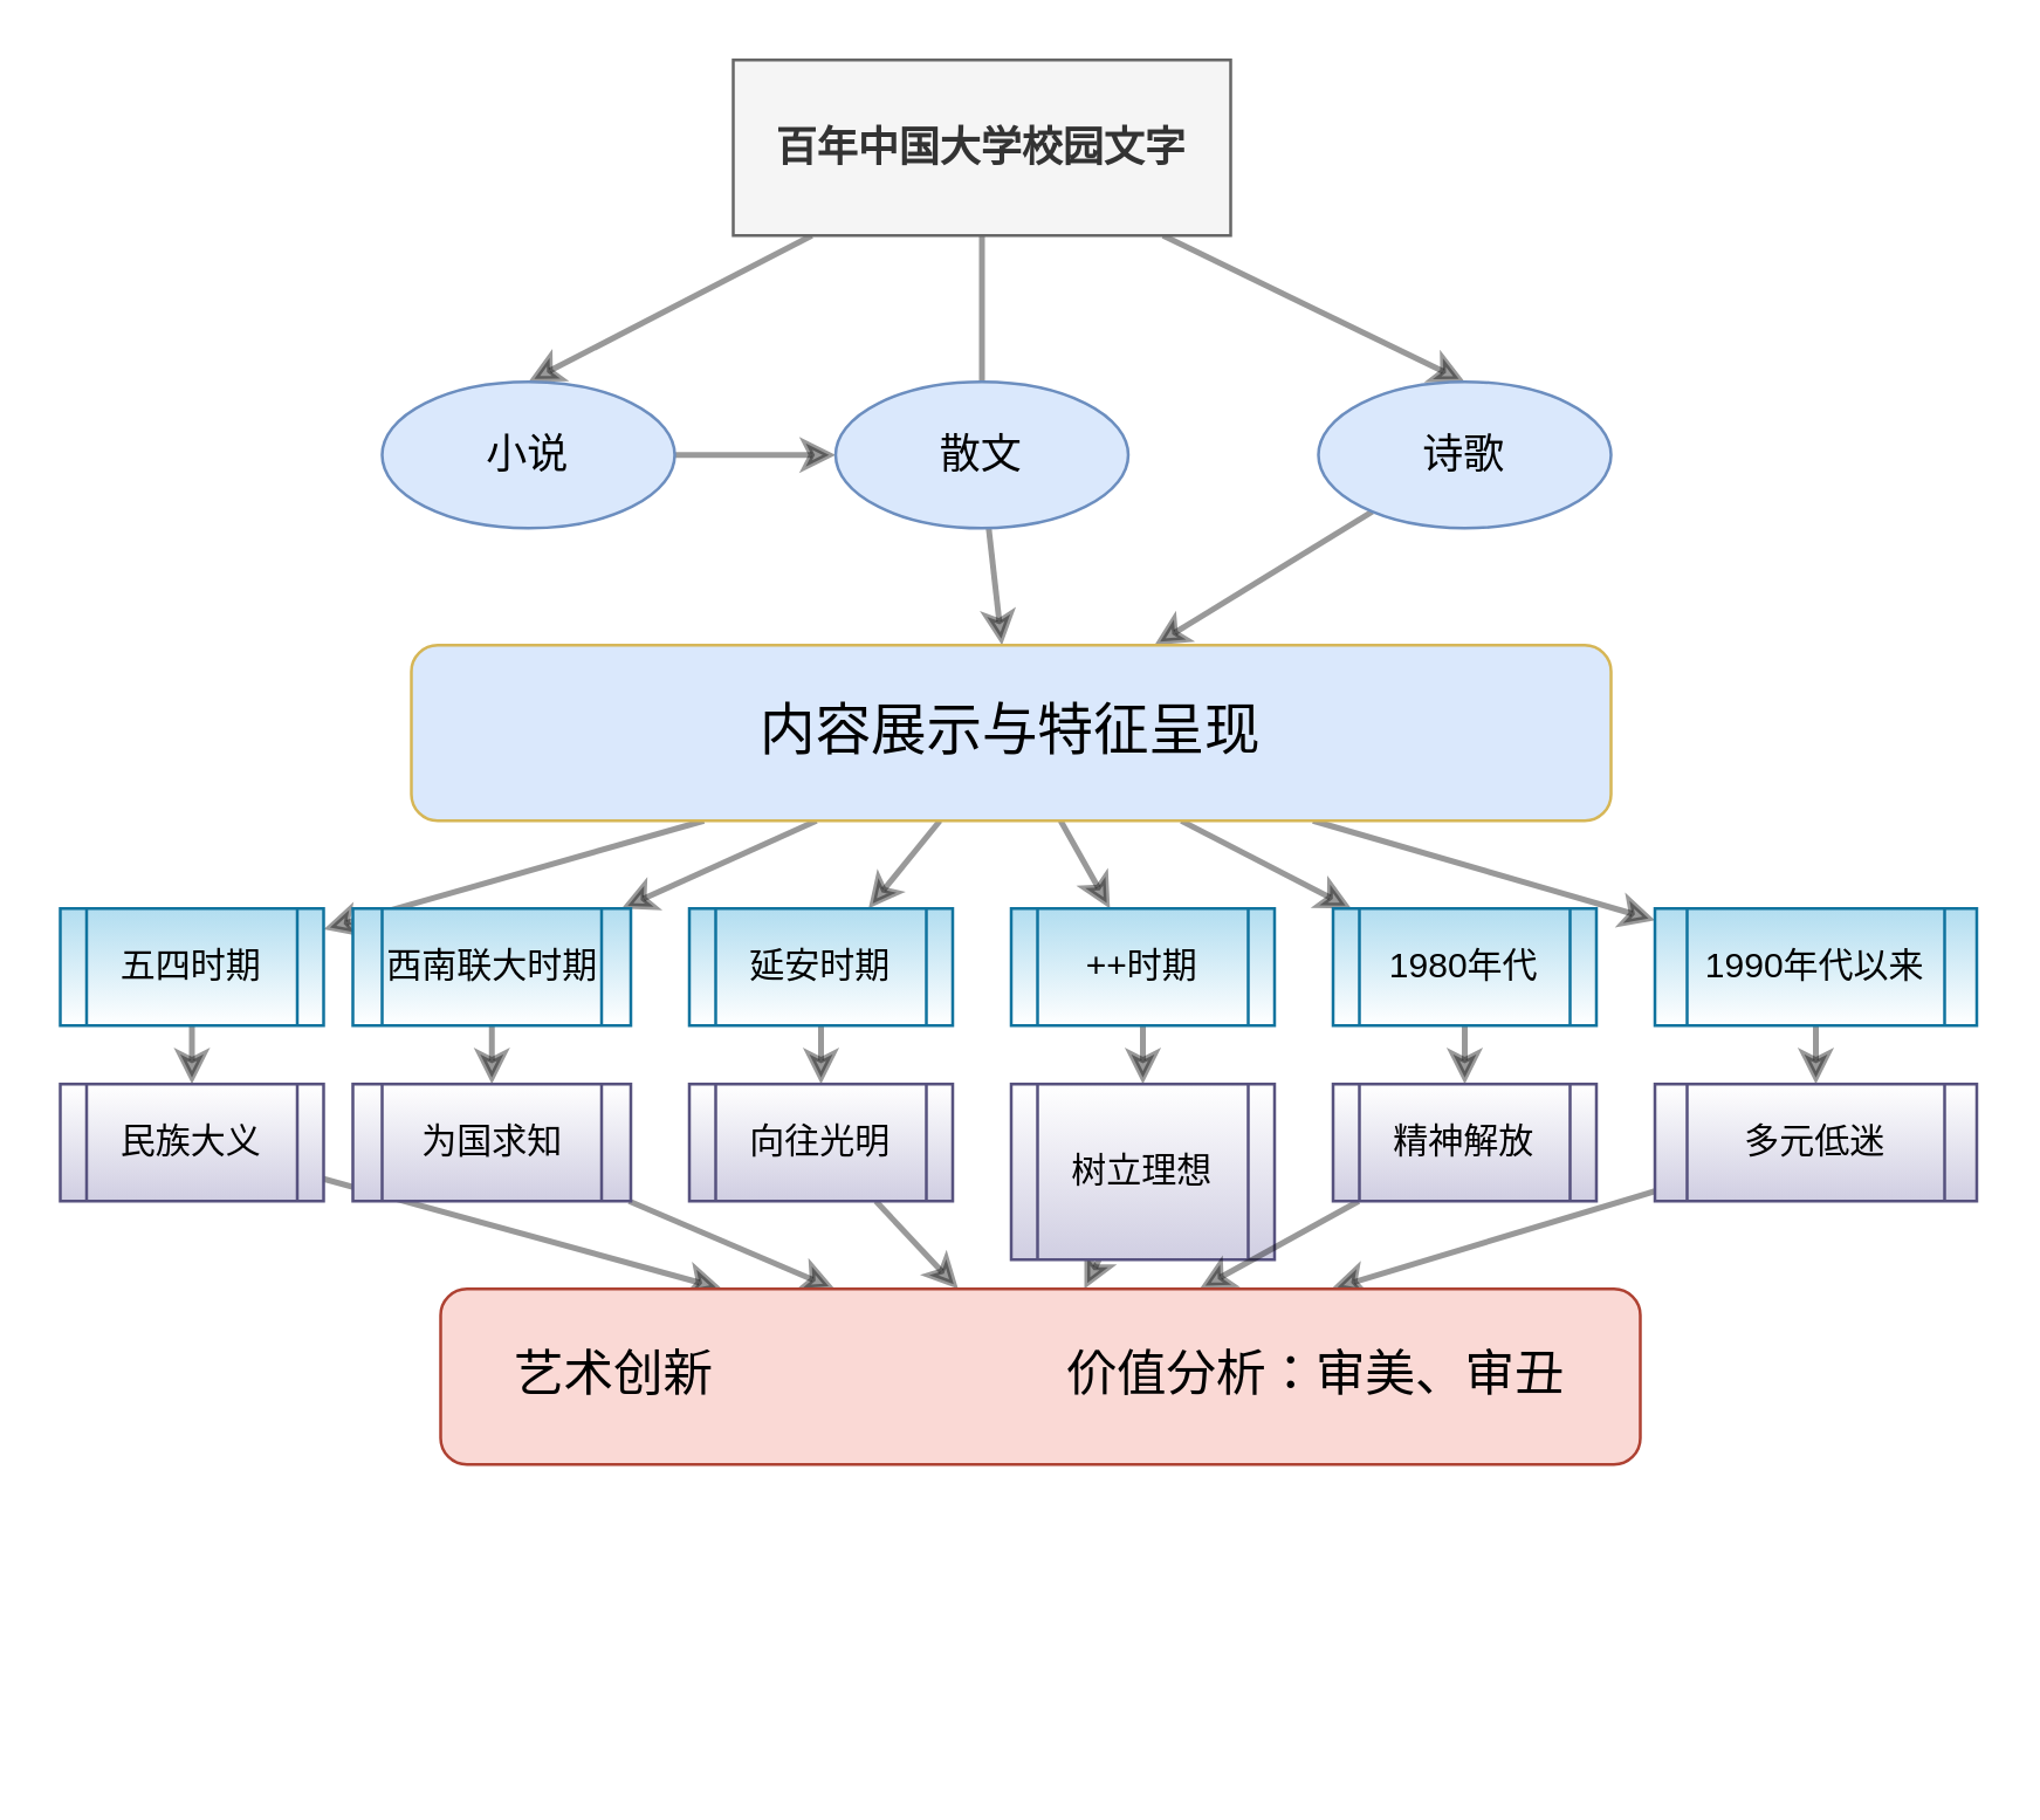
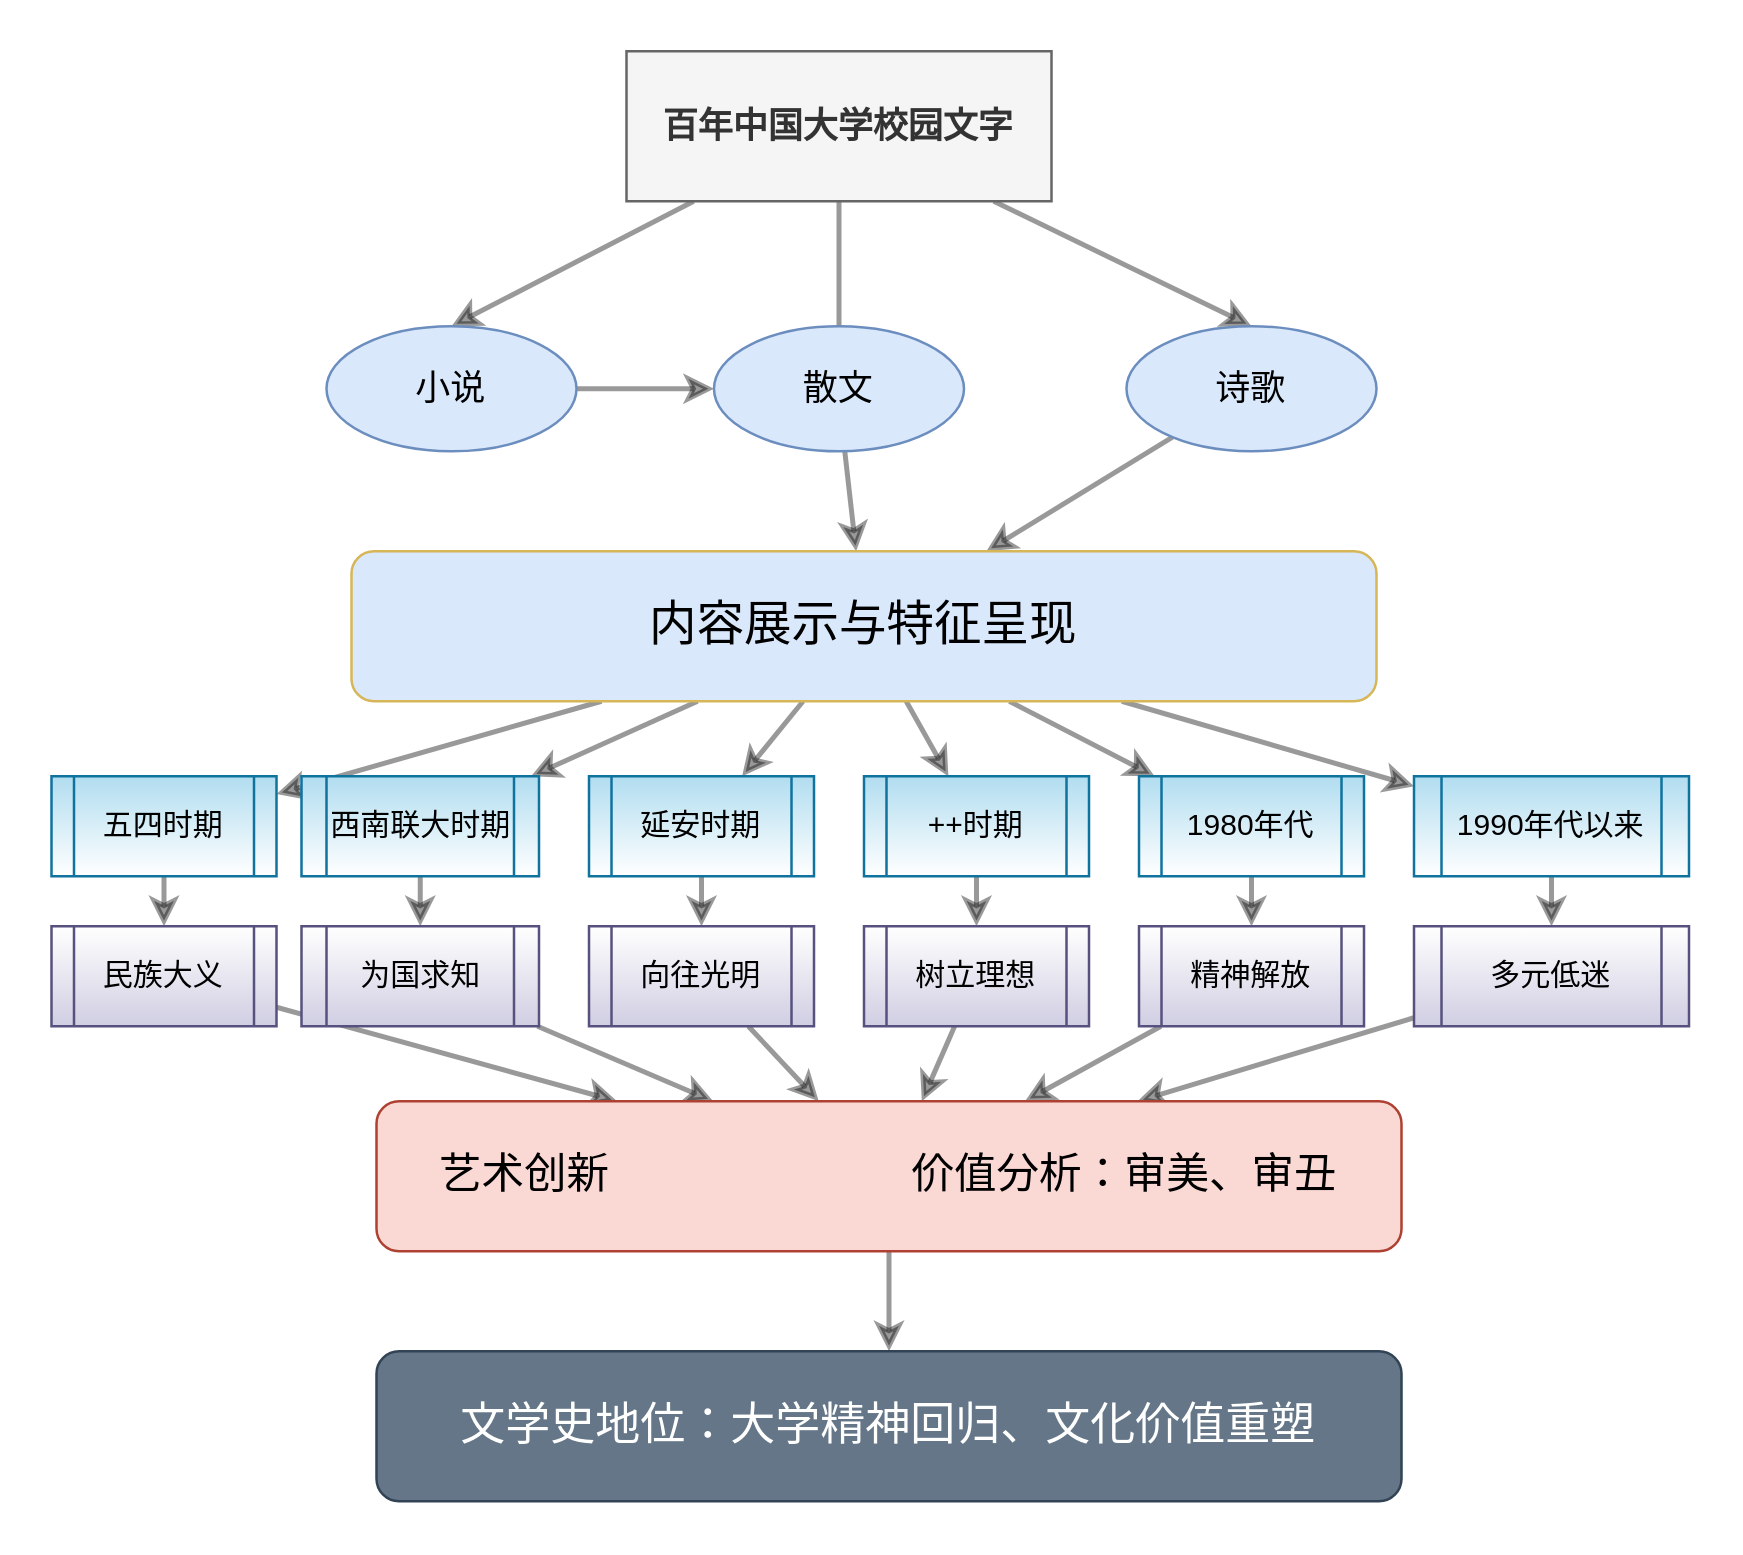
  <mxCell id="0" />
  <mxCell id="1" parent="0" />
  <mxCell id="2" style="edgeStyle=none;html=1;entryX=0.5;entryY=0;entryDx=0;entryDy=0;strokeWidth=2;opacity=40;sketch=0;" edge="1" parent="1" source="5" target="7"><mxGeometry relative="1" as="geometry" /></mxCell>
  <mxCell id="3" style="edgeStyle=none;html=1;entryX=0.5;entryY=0;entryDx=0;entryDy=0;strokeWidth=2;opacity=40;sketch=0;endArrow=none;" edge="1" parent="1" source="5" target="9"><mxGeometry relative="1" as="geometry" /></mxCell>
  <mxCell id="4" style="edgeStyle=none;html=1;entryX=0.5;entryY=0;entryDx=0;entryDy=0;strokeWidth=2;opacity=40;sketch=0;" edge="1" parent="1" source="5" target="11"><mxGeometry relative="1" as="geometry" /></mxCell>
  <mxCell id="5" value="百年中国大学校园文字" style="rounded=0;whiteSpace=wrap;html=1;fillColor=#f5f5f5;fontColor=#333333;strokeColor=#666666;fontSize=14;fontStyle=1" vertex="1" parent="1"><mxGeometry x="250" y="20" width="170" height="60" as="geometry" /></mxCell>
  <mxCell id="6" style="edgeStyle=none;html=1;strokeWidth=2;opacity=40;sketch=0;" edge="1" parent="1" source="7" target="9"><mxGeometry relative="1" as="geometry" /></mxCell>
  <mxCell id="7" value="小说" style="ellipse;whiteSpace=wrap;html=1;fillColor=#dae8fc;strokeColor=#6c8ebf;fontSize=14;" vertex="1" parent="1"><mxGeometry x="130" y="130" width="100" height="50" as="geometry" /></mxCell>
  <mxCell id="8" style="edgeStyle=none;html=1;strokeWidth=2;opacity=40;sketch=0;" edge="1" parent="1" source="9" target="18"><mxGeometry relative="1" as="geometry" /></mxCell>
  <mxCell id="9" value="散文" style="ellipse;whiteSpace=wrap;html=1;fillColor=#dae8fc;strokeColor=#6c8ebf;fontSize=14;" vertex="1" parent="1"><mxGeometry x="285" y="130" width="100" height="50" as="geometry" /></mxCell>
  <mxCell id="10" style="edgeStyle=none;html=1;strokeWidth=2;opacity=40;sketch=0;" edge="1" parent="1" source="11" target="18"><mxGeometry relative="1" as="geometry" /></mxCell>
  <mxCell id="11" value="诗歌" style="ellipse;whiteSpace=wrap;html=1;fillColor=#dae8fc;strokeColor=#6c8ebf;fontSize=14;" vertex="1" parent="1"><mxGeometry x="450" y="130" width="100" height="50" as="geometry" /></mxCell>
  <mxCell id="12" style="edgeStyle=none;html=1;strokeWidth=2;opacity=40;sketch=0;" edge="1" parent="1" source="18" target="20"><mxGeometry relative="1" as="geometry" /></mxCell>
  <mxCell id="13" style="edgeStyle=none;html=1;strokeWidth=2;opacity=40;sketch=0;" edge="1" parent="1" source="18" target="22"><mxGeometry relative="1" as="geometry" /></mxCell>
  <mxCell id="14" style="edgeStyle=none;html=1;strokeWidth=2;opacity=40;sketch=0;" edge="1" parent="1" source="18" target="24"><mxGeometry relative="1" as="geometry" /></mxCell>
  <mxCell id="15" style="edgeStyle=none;html=1;strokeWidth=2;opacity=40;sketch=0;" edge="1" parent="1" source="18" target="26"><mxGeometry relative="1" as="geometry" /></mxCell>
  <mxCell id="16" style="edgeStyle=none;html=1;strokeWidth=2;opacity=40;sketch=0;" edge="1" parent="1" source="18" target="28"><mxGeometry relative="1" as="geometry" /></mxCell>
  <mxCell id="17" style="edgeStyle=none;html=1;strokeWidth=2;opacity=40;sketch=0;" edge="1" parent="1" source="18" target="30"><mxGeometry relative="1" as="geometry" /></mxCell>
  <mxCell id="18" value="内容展示与特征呈现" style="rounded=1;whiteSpace=wrap;html=1;fillColor=#dae8fc;strokeColor=#d6b656;fontSize=19;" vertex="1" parent="1"><mxGeometry x="140" y="220" width="410" height="60" as="geometry" /></mxCell>
  <mxCell id="19" style="edgeStyle=none;html=1;strokeWidth=2;opacity=40;sketch=0;" edge="1" parent="1" source="20" target="32"><mxGeometry relative="1" as="geometry" /></mxCell>
  <mxCell id="20" value="五四时期" style="shape=process;whiteSpace=wrap;html=1;backgroundOutline=1;fillColor=#b1ddf0;strokeColor=#10739e;gradientColor=#ffffff;" vertex="1" parent="1"><mxGeometry x="20" y="310" width="90" height="40" as="geometry" /></mxCell>
  <mxCell id="21" style="edgeStyle=none;html=1;strokeWidth=2;opacity=40;sketch=0;" edge="1" parent="1" source="22" target="34"><mxGeometry relative="1" as="geometry" /></mxCell>
  <mxCell id="22" value="西南联大时期" style="shape=process;whiteSpace=wrap;html=1;backgroundOutline=1;fillColor=#b1ddf0;strokeColor=#10739e;gradientColor=#ffffff;" vertex="1" parent="1"><mxGeometry x="120" y="310" width="95" height="40" as="geometry" /></mxCell>
  <mxCell id="23" style="edgeStyle=none;html=1;strokeWidth=2;opacity=40;sketch=0;" edge="1" parent="1" source="24" target="36"><mxGeometry relative="1" as="geometry" /></mxCell>
  <mxCell id="24" value="延安时期" style="shape=process;whiteSpace=wrap;html=1;backgroundOutline=1;fillColor=#b1ddf0;strokeColor=#10739e;gradientColor=#ffffff;" vertex="1" parent="1"><mxGeometry x="235" y="310" width="90" height="40" as="geometry" /></mxCell>
  <mxCell id="25" style="edgeStyle=none;html=1;strokeWidth=2;opacity=40;sketch=0;" edge="1" parent="1" source="26" target="38"><mxGeometry relative="1" as="geometry" /></mxCell>
  <mxCell id="26" value="++时期" style="shape=process;whiteSpace=wrap;html=1;backgroundOutline=1;fillColor=#b1ddf0;strokeColor=#10739e;gradientColor=#ffffff;" vertex="1" parent="1"><mxGeometry x="345" y="310" width="90" height="40" as="geometry" /></mxCell>
  <mxCell id="27" style="edgeStyle=none;html=1;strokeWidth=2;opacity=40;sketch=0;" edge="1" parent="1" source="28" target="40"><mxGeometry relative="1" as="geometry" /></mxCell>
  <mxCell id="28" value="1980年代" style="shape=process;whiteSpace=wrap;html=1;backgroundOutline=1;fillColor=#b1ddf0;strokeColor=#10739e;gradientColor=#ffffff;" vertex="1" parent="1"><mxGeometry x="455" y="310" width="90" height="40" as="geometry" /></mxCell>
  <mxCell id="29" style="edgeStyle=none;html=1;strokeWidth=2;opacity=40;sketch=0;" edge="1" parent="1" source="30" target="42"><mxGeometry relative="1" as="geometry" /></mxCell>
  <mxCell id="30" value="1990年代以来" style="shape=process;whiteSpace=wrap;html=1;backgroundOutline=1;fillColor=#b1ddf0;strokeColor=#10739e;gradientColor=#ffffff;" vertex="1" parent="1"><mxGeometry x="565" y="310" width="110" height="40" as="geometry" /></mxCell>
  <mxCell id="31" style="edgeStyle=none;html=1;strokeWidth=2;opacity=40;sketch=0;" edge="1" parent="1" source="32" target="44"><mxGeometry relative="1" as="geometry" /></mxCell>
  <mxCell id="32" value="民族大义" style="shape=process;whiteSpace=wrap;html=1;backgroundOutline=1;fillColor=#d0cee2;strokeColor=#56517e;gradientColor=#ffffff;gradientDirection=north;" vertex="1" parent="1"><mxGeometry x="20" y="370" width="90" height="40" as="geometry" /></mxCell>
  <mxCell id="33" style="edgeStyle=none;html=1;strokeWidth=2;opacity=40;sketch=0;" edge="1" parent="1" source="34" target="44"><mxGeometry relative="1" as="geometry" /></mxCell>
  <mxCell id="34" value="为国求知" style="shape=process;whiteSpace=wrap;html=1;backgroundOutline=1;fillColor=#d0cee2;strokeColor=#56517e;gradientColor=#ffffff;gradientDirection=north;" vertex="1" parent="1"><mxGeometry x="120" y="370" width="95" height="40" as="geometry" /></mxCell>
  <mxCell id="35" style="edgeStyle=none;html=1;strokeWidth=2;opacity=40;sketch=0;" edge="1" parent="1" source="36" target="44"><mxGeometry relative="1" as="geometry" /></mxCell>
  <mxCell id="36" value="向往光明" style="shape=process;whiteSpace=wrap;html=1;backgroundOutline=1;fillColor=#d0cee2;strokeColor=#56517e;gradientColor=#ffffff;gradientDirection=north;" vertex="1" parent="1"><mxGeometry x="235" y="370" width="90" height="40" as="geometry" /></mxCell>
  <mxCell id="37" style="edgeStyle=none;html=1;strokeWidth=2;opacity=40;sketch=0;" edge="1" parent="1" source="38" target="44"><mxGeometry relative="1" as="geometry" /></mxCell>
- <mxCell id="38" value="树立理想" style="shape=process;whiteSpace=wrap;html=1;backgroundOutline=1;fillColor=#d0cee2;strokeColor=#56517e;gradientColor=#ffffff;gradientDirection=north;" vertex="1" parent="1"><mxGeometry x="345" y="370" width="90" height="60" as="geometry" /></mxCell>
+ <mxCell id="38" value="树立理想" style="shape=process;whiteSpace=wrap;html=1;backgroundOutline=1;fillColor=#d0cee2;strokeColor=#56517e;gradientColor=#ffffff;gradientDirection=north;" vertex="1" parent="1"><mxGeometry x="345" y="370" width="90" height="40" as="geometry" /></mxCell>
  <mxCell id="39" style="edgeStyle=none;html=1;strokeWidth=2;opacity=40;sketch=0;" edge="1" parent="1" source="40" target="44"><mxGeometry relative="1" as="geometry" /></mxCell>
  <mxCell id="40" value="精神解放" style="shape=process;whiteSpace=wrap;html=1;backgroundOutline=1;fillColor=#d0cee2;strokeColor=#56517e;gradientColor=#ffffff;gradientDirection=north;" vertex="1" parent="1"><mxGeometry x="455" y="370" width="90" height="40" as="geometry" /></mxCell>
  <mxCell id="41" style="edgeStyle=none;html=1;strokeWidth=2;opacity=40;sketch=0;" edge="1" parent="1" source="42" target="44"><mxGeometry relative="1" as="geometry" /></mxCell>
  <mxCell id="42" value="多元低迷" style="shape=process;whiteSpace=wrap;html=1;backgroundOutline=1;fillColor=#d0cee2;strokeColor=#56517e;gradientColor=#ffffff;gradientDirection=north;" vertex="1" parent="1"><mxGeometry x="565" y="370" width="110" height="40" as="geometry" /></mxCell>
+ <mxCell id="43" style="edgeStyle=none;html=1;strokeWidth=2;opacity=40;sketch=0;" edge="1" parent="1" source="44" target="45"><mxGeometry relative="1" as="geometry" /></mxCell>
  <mxCell id="44" value="艺术创新&lt;span style=&quot;white-space: pre; font-size: 17px;&quot;&gt;&#09;&lt;/span&gt;&lt;span style=&quot;white-space: pre; font-size: 17px;&quot;&gt;&#09;&lt;/span&gt;&lt;span style=&quot;white-space: pre; font-size: 17px;&quot;&gt;&#09;&lt;/span&gt;&lt;span style=&quot;white-space: pre; font-size: 17px;&quot;&gt;&#09;&lt;/span&gt;价值分析：审美、审丑" style="rounded=1;whiteSpace=wrap;html=1;fillColor=#fad9d5;strokeColor=#ae4132;fontSize=17;" vertex="1" parent="1"><mxGeometry x="150" y="440" width="410" height="60" as="geometry" /></mxCell>
+ <mxCell id="45" value="文学史地位：大学精神回归、文化价值重塑" style="rounded=1;whiteSpace=wrap;html=1;fillColor=#647687;fontColor=#ffffff;strokeColor=#314354;fontSize=18;" vertex="1" parent="1"><mxGeometry x="150" y="540" width="410" height="60" as="geometry" /></mxCell>
